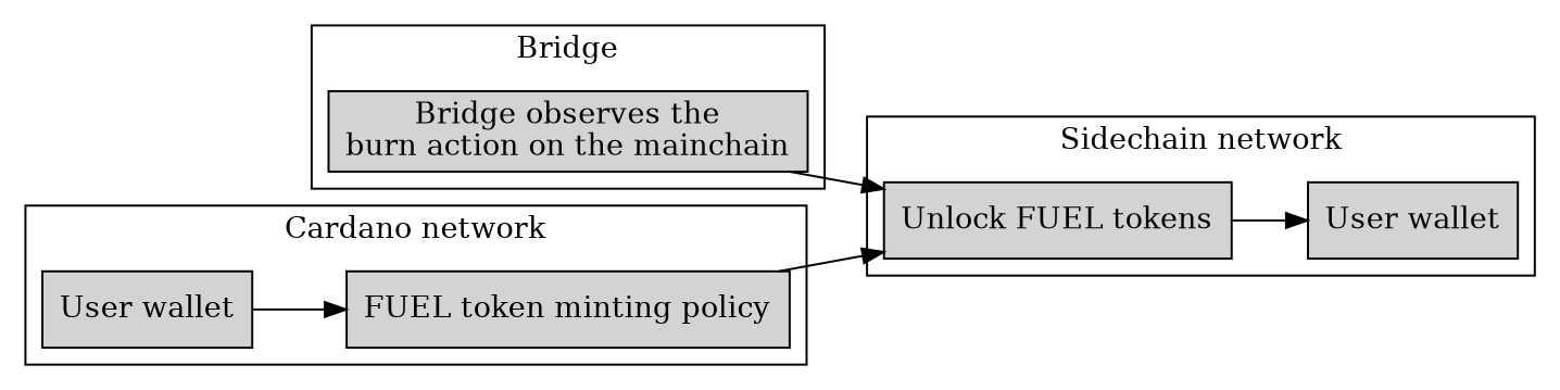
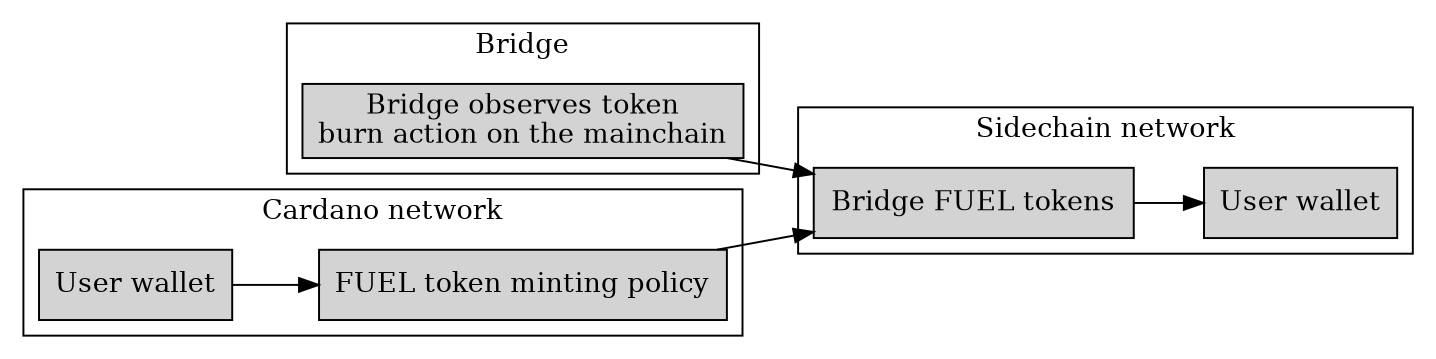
  digraph {
    rankdir=LR
    node [shape=rect style=filled]
-   n1 [label="Bridge observes the\nburn action on the mainchain"]
+   n1 [label="Bridge observes token\nburn action on the mainchain"]
    n2 [label="FUEL token minting policy"]
    n3 [label="User wallet"]
    n4 [label="User wallet"]
-   n5 [label="Unlock FUEL tokens"]
+   n5 [label="Bridge FUEL tokens"]
    subgraph cluster_1 {
      label=Bridge
      n1
    }
    subgraph cluster_2 {
      label="Cardano network"
      n2
      n3
    }
    subgraph cluster_3 {
      label="Sidechain network"
      n4
      n5
    }
    n1 -> n5
    n2 -> n5
    n3 -> n2
    n5 -> n4
  }
